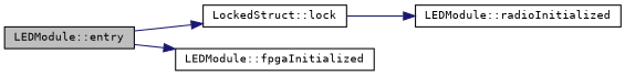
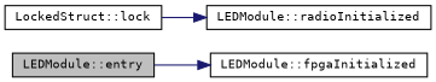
  digraph {
    fontname="DejaVu Sans Mono"
    rankdir=LR
    node [color=black fillcolor=white fontname="DejaVu Sans Mono" fontsize=10 shape=record style=filled]
    edge [color=midnightblue fontname="DejaVu Sans Mono" fontsize=10 labelfontname=Helvetica labelfontsize=10 style=solid]
    n1 [fillcolor=grey75 fontcolor=black height=0.2 label="LEDModule::entry" width=0.4]
    n2 [height=0.2 label="LockedStruct::lock" width=0.4]
    n3 [height=0.2 label="LEDModule::fpgaInitialized" width=0.4]
    n4 [height=0.2 label="LEDModule::radioInitialized" width=0.4]
-   n1 -> n2
    n1 -> n3
    n2 -> n4
  }
